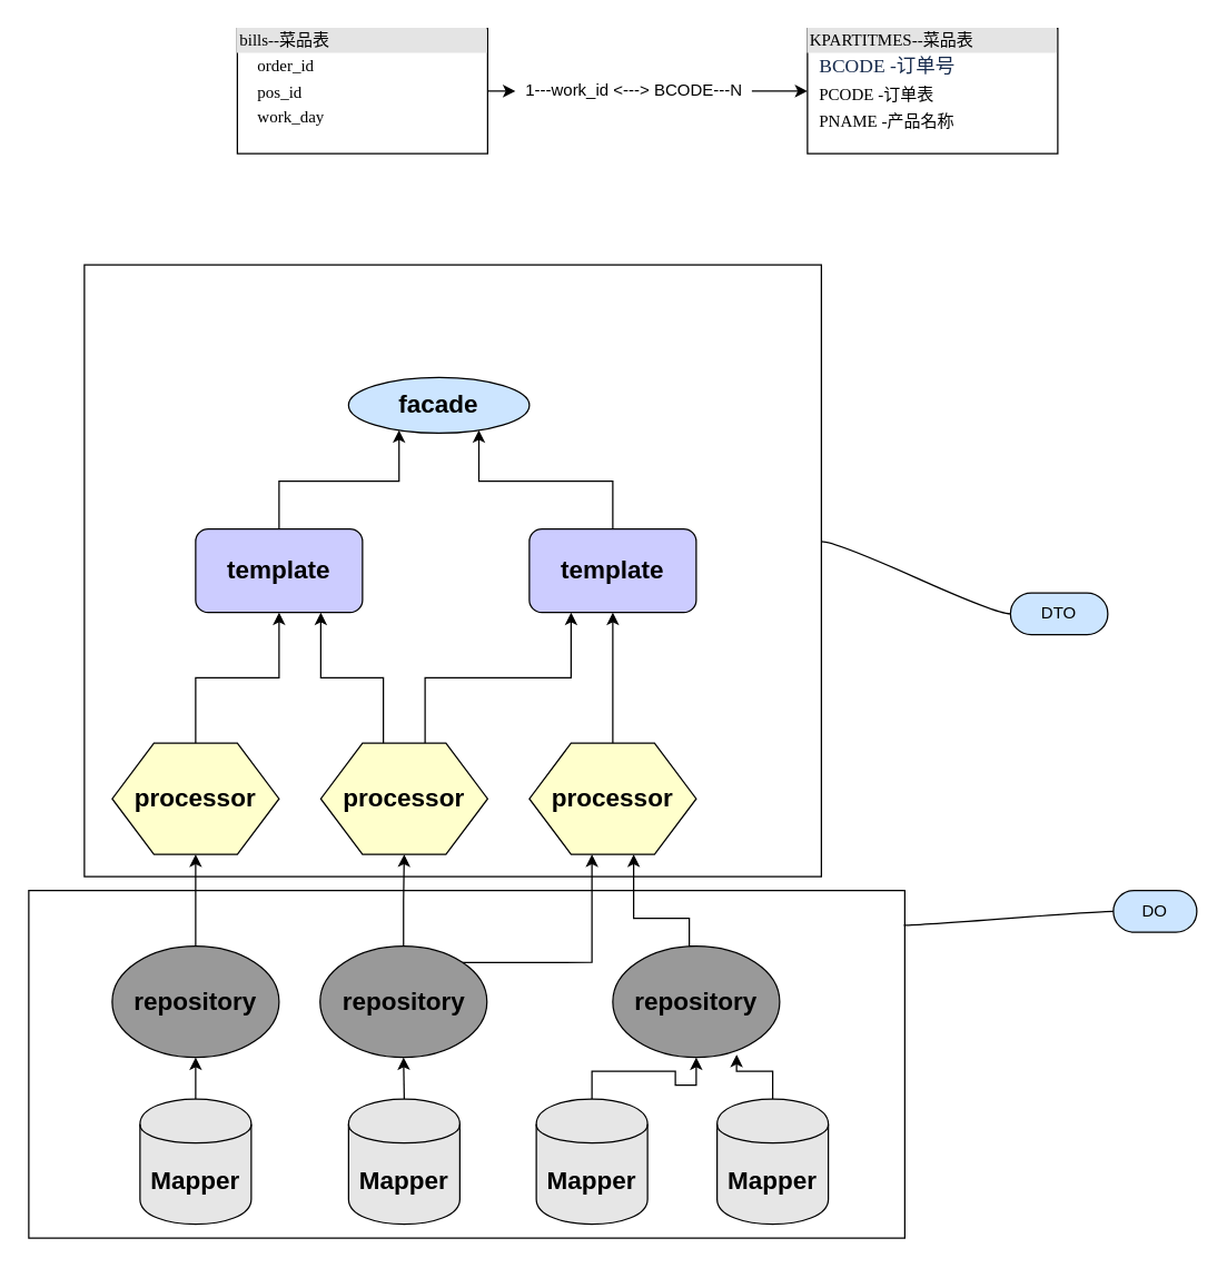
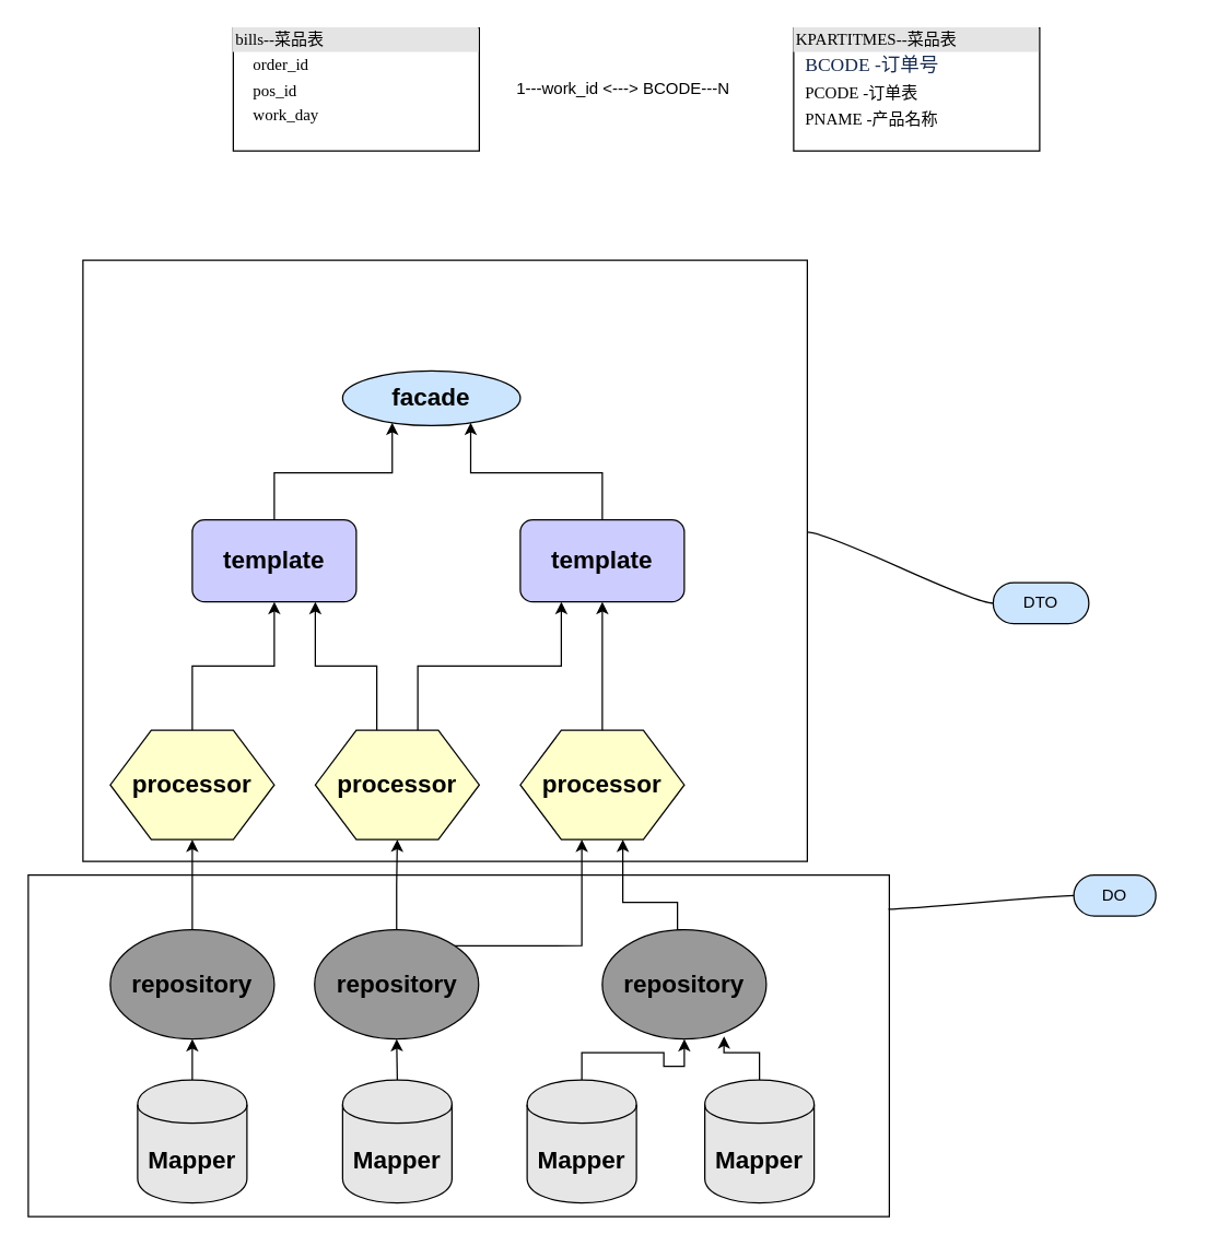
  <mxCell id="0" />
  <mxCell id="1" parent="0" />
  <mxCell id="2" value="" style="rounded=0;whiteSpace=wrap;html=1;fillColor=#FFFFFF;" parent="1" vertex="1"><mxGeometry x="60" y="190" width="530" height="440" as="geometry" /></mxCell>
  <mxCell id="3" value="" style="rounded=0;whiteSpace=wrap;html=1;fillColor=#FFFFFF;" parent="1" vertex="1"><mxGeometry x="20" y="640" width="630" height="250" as="geometry" /></mxCell>
- <mxCell id="4" style="edgeStyle=orthogonalEdgeStyle;rounded=0;orthogonalLoop=1;jettySize=auto;html=1;exitX=1;exitY=0.5;exitDx=0;exitDy=0;entryX=0;entryY=0.5;entryDx=0;entryDy=0;" parent="1" source="7" target="6" edge="1"><mxGeometry relative="1" as="geometry" /></mxCell>
  <mxCell id="5" value="&lt;div style=&quot;box-sizing: border-box ; width: 100% ; background: #e4e4e4 ; padding: 2px&quot;&gt;bills--菜品表&lt;/div&gt;&lt;table style=&quot;width: 100% ; font-size: 1em&quot; cellpadding=&quot;2&quot; cellspacing=&quot;0&quot;&gt;&lt;tbody&gt;&lt;tr&gt;&lt;td&gt;&lt;br&gt;&lt;/td&gt;&lt;td&gt;order_id&lt;/td&gt;&lt;/tr&gt;&lt;tr&gt;&lt;td&gt;&lt;br&gt;&lt;/td&gt;&lt;td&gt;pos_id&lt;/td&gt;&lt;/tr&gt;&lt;tr&gt;&lt;td&gt;&lt;/td&gt;&lt;td&gt;work_day&lt;/td&gt;&lt;/tr&gt;&lt;/tbody&gt;&lt;/table&gt;" style="verticalAlign=top;align=left;overflow=fill;html=1;rounded=0;shadow=0;comic=0;labelBackgroundColor=none;strokeWidth=1;fontFamily=Verdana;fontSize=12" parent="1" vertex="1"><mxGeometry x="170" y="20" width="180" height="90" as="geometry" /></mxCell>
  <mxCell id="6" value="&lt;div style=&quot;box-sizing: border-box ; width: 100% ; background: #e4e4e4 ; padding: 2px&quot;&gt;KPARTITMES--菜品表&lt;/div&gt;&lt;table style=&quot;width: 100% ; font-size: 1em&quot; cellpadding=&quot;2&quot; cellspacing=&quot;0&quot;&gt;&lt;tbody&gt;&lt;tr&gt;&lt;td&gt;&lt;br&gt;&lt;/td&gt;&lt;td&gt;&lt;span style=&quot;color: rgb(23 , 43 , 77) ; font-family: , &amp;#34;blinkmacsystemfont&amp;#34; , &amp;#34;segoe ui&amp;#34; , &amp;#34;roboto&amp;#34; , &amp;#34;oxygen&amp;#34; , &amp;#34;ubuntu&amp;#34; , &amp;#34;fira sans&amp;#34; , &amp;#34;droid sans&amp;#34; , &amp;#34;helvetica neue&amp;#34; , sans-serif ; font-size: 14px ; white-space: normal ; background-color: rgb(255 , 255 , 255)&quot;&gt;BCODE -订单号&lt;/span&gt;&lt;br&gt;&lt;/td&gt;&lt;/tr&gt;&lt;tr&gt;&lt;td&gt;&lt;br&gt;&lt;/td&gt;&lt;td&gt;PCODE -订单表&lt;/td&gt;&lt;/tr&gt;&lt;tr&gt;&lt;td&gt;&lt;/td&gt;&lt;td&gt;PNAME -产品名称&lt;/td&gt;&lt;/tr&gt;&lt;/tbody&gt;&lt;/table&gt;" style="verticalAlign=top;align=left;overflow=fill;html=1;rounded=0;shadow=0;comic=0;labelBackgroundColor=none;strokeWidth=1;fontFamily=Verdana;fontSize=12" parent="1" vertex="1"><mxGeometry x="580" y="20" width="180" height="90" as="geometry" /></mxCell>
  <mxCell id="7" value="1---work_id &amp;lt;---&amp;gt; BCODE---N" style="text;html=1;align=center;verticalAlign=middle;resizable=0;points=[];;autosize=1;" parent="1" vertex="1"><mxGeometry x="370" y="55" width="170" height="20" as="geometry" /></mxCell>
- <mxCell id="8" style="edgeStyle=orthogonalEdgeStyle;rounded=0;orthogonalLoop=1;jettySize=auto;html=1;exitX=1;exitY=0.5;exitDx=0;exitDy=0;entryX=0;entryY=0.5;entryDx=0;entryDy=0;" parent="1" source="5" target="7" edge="1"><mxGeometry relative="1" as="geometry"><mxPoint x="350" y="65" as="sourcePoint" /><mxPoint x="580" y="65" as="targetPoint" /></mxGeometry></mxCell>
  <mxCell id="9" value="&lt;font style=&quot;font-size: 18px&quot;&gt;&lt;b&gt;facade&lt;/b&gt;&lt;/font&gt;" style="ellipse;whiteSpace=wrap;html=1;fillColor=#CCE5FF;" parent="1" vertex="1"><mxGeometry x="250" y="271" width="130" height="40" as="geometry" /></mxCell>
  <mxCell id="10" style="edgeStyle=orthogonalEdgeStyle;rounded=0;orthogonalLoop=1;jettySize=auto;html=1;exitX=0.5;exitY=0;exitDx=0;exitDy=0;entryX=0.25;entryY=1;entryDx=0;entryDy=0;" parent="1" source="11" target="9" edge="1"><mxGeometry relative="1" as="geometry" /></mxCell>
  <mxCell id="11" value="&lt;font style=&quot;font-size: 18px&quot;&gt;&lt;b&gt;template&lt;/b&gt;&lt;/font&gt;" style="rounded=1;whiteSpace=wrap;html=1;fillColor=#CCCCFF;" parent="1" vertex="1"><mxGeometry x="140" y="380" width="120" height="60" as="geometry" /></mxCell>
  <mxCell id="12" style="edgeStyle=orthogonalEdgeStyle;rounded=0;orthogonalLoop=1;jettySize=auto;html=1;exitX=0.5;exitY=0;exitDx=0;exitDy=0;entryX=0.75;entryY=1;entryDx=0;entryDy=0;" parent="1" source="13" target="9" edge="1"><mxGeometry relative="1" as="geometry" /></mxCell>
  <mxCell id="13" value="&lt;font style=&quot;font-size: 18px&quot;&gt;&lt;b&gt;template&lt;/b&gt;&lt;/font&gt;" style="rounded=1;whiteSpace=wrap;html=1;fillColor=#CCCCFF;" parent="1" vertex="1"><mxGeometry x="380" y="380" width="120" height="60" as="geometry" /></mxCell>
  <mxCell id="14" style="edgeStyle=orthogonalEdgeStyle;rounded=0;orthogonalLoop=1;jettySize=auto;html=1;exitX=0.5;exitY=0;exitDx=0;exitDy=0;entryX=0.5;entryY=1;entryDx=0;entryDy=0;" parent="1" source="15" target="11" edge="1"><mxGeometry relative="1" as="geometry" /></mxCell>
  <mxCell id="15" value="&lt;font style=&quot;font-size: 18px&quot;&gt;&lt;b&gt;processor&lt;/b&gt;&lt;/font&gt;" style="shape=hexagon;perimeter=hexagonPerimeter2;whiteSpace=wrap;html=1;fillColor=#FFFFCC;" parent="1" vertex="1"><mxGeometry x="80" y="534" width="120" height="80" as="geometry" /></mxCell>
  <mxCell id="16" style="edgeStyle=orthogonalEdgeStyle;rounded=0;orthogonalLoop=1;jettySize=auto;html=1;exitX=0.625;exitY=0;exitDx=0;exitDy=0;entryX=0.25;entryY=1;entryDx=0;entryDy=0;" parent="1" source="18" target="13" edge="1"><mxGeometry relative="1" as="geometry" /></mxCell>
  <mxCell id="17" style="edgeStyle=orthogonalEdgeStyle;rounded=0;orthogonalLoop=1;jettySize=auto;html=1;exitX=0.375;exitY=0;exitDx=0;exitDy=0;entryX=0.75;entryY=1;entryDx=0;entryDy=0;" parent="1" source="18" target="11" edge="1"><mxGeometry relative="1" as="geometry" /></mxCell>
  <mxCell id="18" value="&lt;b style=&quot;font-size: 18px ; white-space: normal&quot;&gt;processor&lt;/b&gt;" style="shape=hexagon;perimeter=hexagonPerimeter2;whiteSpace=wrap;html=1;fillColor=#FFFFCC;" parent="1" vertex="1"><mxGeometry x="230" y="534" width="120" height="80" as="geometry" /></mxCell>
  <mxCell id="19" style="edgeStyle=orthogonalEdgeStyle;rounded=0;orthogonalLoop=1;jettySize=auto;html=1;exitX=0.5;exitY=0;exitDx=0;exitDy=0;entryX=0.5;entryY=1;entryDx=0;entryDy=0;" parent="1" source="20" target="13" edge="1"><mxGeometry relative="1" as="geometry" /></mxCell>
  <mxCell id="20" value="&lt;b style=&quot;font-size: 18px ; white-space: normal&quot;&gt;processor&lt;/b&gt;" style="shape=hexagon;perimeter=hexagonPerimeter2;whiteSpace=wrap;html=1;fillColor=#FFFFCC;" parent="1" vertex="1"><mxGeometry x="380" y="534" width="120" height="80" as="geometry" /></mxCell>
  <mxCell id="21" style="edgeStyle=orthogonalEdgeStyle;rounded=0;orthogonalLoop=1;jettySize=auto;html=1;exitX=0.5;exitY=0;exitDx=0;exitDy=0;entryX=0.5;entryY=1;entryDx=0;entryDy=0;" edge="1" parent="1" source="22" target="34"><mxGeometry relative="1" as="geometry" /></mxCell>
  <mxCell id="22" value="&lt;font style=&quot;font-size: 18px&quot;&gt;&lt;b&gt;Mapper&lt;/b&gt;&lt;/font&gt;" style="shape=cylinder;whiteSpace=wrap;html=1;boundedLbl=1;backgroundOutline=1;fillColor=#E6E6E6;" parent="1" vertex="1"><mxGeometry x="100" y="790" width="80" height="90" as="geometry" /></mxCell>
  <mxCell id="23" style="edgeStyle=orthogonalEdgeStyle;rounded=0;orthogonalLoop=1;jettySize=auto;html=1;exitX=0.5;exitY=0;exitDx=0;exitDy=0;entryX=0.5;entryY=1;entryDx=0;entryDy=0;" edge="1" parent="1" source="24" target="37"><mxGeometry relative="1" as="geometry" /></mxCell>
  <mxCell id="24" value="&lt;font style=&quot;font-size: 18px&quot;&gt;&lt;b&gt;Mapper&lt;/b&gt;&lt;/font&gt;" style="shape=cylinder;whiteSpace=wrap;html=1;boundedLbl=1;backgroundOutline=1;fillColor=#E6E6E6;" parent="1" vertex="1"><mxGeometry x="250" y="790" width="80" height="90" as="geometry" /></mxCell>
  <mxCell id="25" style="edgeStyle=orthogonalEdgeStyle;rounded=0;orthogonalLoop=1;jettySize=auto;html=1;exitX=0.5;exitY=0;exitDx=0;exitDy=0;entryX=0.5;entryY=1;entryDx=0;entryDy=0;" edge="1" parent="1" source="26" target="39"><mxGeometry relative="1" as="geometry" /></mxCell>
  <mxCell id="26" value="&lt;font style=&quot;font-size: 18px&quot;&gt;&lt;b&gt;Mapper&lt;/b&gt;&lt;/font&gt;" style="shape=cylinder;whiteSpace=wrap;html=1;boundedLbl=1;backgroundOutline=1;fillColor=#E6E6E6;" parent="1" vertex="1"><mxGeometry x="385" y="790" width="80" height="90" as="geometry" /></mxCell>
  <mxCell id="27" style="edgeStyle=orthogonalEdgeStyle;rounded=0;orthogonalLoop=1;jettySize=auto;html=1;exitX=0.5;exitY=0;exitDx=0;exitDy=0;entryX=0.742;entryY=0.975;entryDx=0;entryDy=0;entryPerimeter=0;" edge="1" parent="1" source="28" target="39"><mxGeometry relative="1" as="geometry" /></mxCell>
  <mxCell id="28" value="&lt;font style=&quot;font-size: 18px&quot;&gt;&lt;b&gt;Mapper&lt;/b&gt;&lt;/font&gt;" style="shape=cylinder;whiteSpace=wrap;html=1;boundedLbl=1;backgroundOutline=1;fillColor=#E6E6E6;" parent="1" vertex="1"><mxGeometry x="515" y="790" width="80" height="90" as="geometry" /></mxCell>
- <mxCell id="29" value="DO" style="whiteSpace=wrap;html=1;rounded=1;arcSize=50;align=center;verticalAlign=middle;container=1;recursiveResize=0;strokeWidth=1;autosize=1;spacing=4;treeFolding=1;treeMoving=1;fillColor=#CCE5FF;" parent="1" vertex="1"><mxGeometry x="800" y="640" width="60" height="30" as="geometry" /></mxCell>
+ <mxCell id="29" value="DO" style="whiteSpace=wrap;html=1;rounded=1;arcSize=50;align=center;verticalAlign=middle;container=1;recursiveResize=0;strokeWidth=1;autosize=1;spacing=4;treeFolding=1;treeMoving=1;fillColor=#CCE5FF;" parent="1" vertex="1"><mxGeometry x="785" y="640" width="60" height="30" as="geometry" /></mxCell>
  <mxCell id="30" value="" style="edgeStyle=entityRelationEdgeStyle;startArrow=none;endArrow=none;segment=10;curved=1;exitX=0.999;exitY=0.1;exitDx=0;exitDy=0;exitPerimeter=0;" parent="1" source="3" target="29" edge="1"><mxGeometry relative="1" as="geometry"><mxPoint x="670" y="570" as="sourcePoint" /></mxGeometry></mxCell>
  <mxCell id="31" value="DTO" style="whiteSpace=wrap;html=1;rounded=1;arcSize=50;align=center;verticalAlign=middle;container=1;recursiveResize=0;strokeWidth=1;autosize=1;spacing=4;treeFolding=1;treeMoving=1;fillColor=#CCE5FF;" parent="1" vertex="1"><mxGeometry x="726" y="426" width="70" height="30" as="geometry" /></mxCell>
  <mxCell id="32" value="" style="edgeStyle=entityRelationEdgeStyle;startArrow=none;endArrow=none;segment=10;curved=1;exitX=0.999;exitY=0.1;exitDx=0;exitDy=0;exitPerimeter=0;" parent="1" target="31" edge="1"><mxGeometry relative="1" as="geometry"><mxPoint x="590" y="389" as="sourcePoint" /></mxGeometry></mxCell>
  <mxCell id="33" style="edgeStyle=orthogonalEdgeStyle;rounded=0;orthogonalLoop=1;jettySize=auto;html=1;exitX=0.5;exitY=0;exitDx=0;exitDy=0;entryX=0.5;entryY=1;entryDx=0;entryDy=0;" edge="1" parent="1" source="34" target="15"><mxGeometry relative="1" as="geometry" /></mxCell>
  <mxCell id="34" value="&lt;font style=&quot;font-size: 18px&quot;&gt;&lt;b&gt;repository&lt;/b&gt;&lt;/font&gt;" style="ellipse;whiteSpace=wrap;html=1;fillColor=#999999;" vertex="1" parent="1"><mxGeometry x="80" y="680" width="120" height="80" as="geometry" /></mxCell>
  <mxCell id="35" style="edgeStyle=orthogonalEdgeStyle;rounded=0;orthogonalLoop=1;jettySize=auto;html=1;exitX=0.5;exitY=0;exitDx=0;exitDy=0;entryX=0.5;entryY=1;entryDx=0;entryDy=0;" edge="1" parent="1" source="37" target="18"><mxGeometry relative="1" as="geometry" /></mxCell>
  <mxCell id="36" style="edgeStyle=orthogonalEdgeStyle;rounded=0;orthogonalLoop=1;jettySize=auto;html=1;exitX=1;exitY=0;exitDx=0;exitDy=0;entryX=0.375;entryY=1;entryDx=0;entryDy=0;" edge="1" parent="1" source="37" target="20"><mxGeometry relative="1" as="geometry" /></mxCell>
  <mxCell id="37" value="&lt;font style=&quot;font-size: 18px&quot;&gt;&lt;b&gt;repository&lt;/b&gt;&lt;/font&gt;" style="ellipse;whiteSpace=wrap;html=1;fillColor=#999999;" vertex="1" parent="1"><mxGeometry x="229.5" y="680" width="120" height="80" as="geometry" /></mxCell>
  <mxCell id="38" style="edgeStyle=orthogonalEdgeStyle;rounded=0;orthogonalLoop=1;jettySize=auto;html=1;exitX=0.5;exitY=0;exitDx=0;exitDy=0;entryX=0.625;entryY=1;entryDx=0;entryDy=0;" edge="1" parent="1" source="39" target="20"><mxGeometry relative="1" as="geometry"><Array as="points"><mxPoint x="495" y="660" /><mxPoint x="455" y="660" /></Array></mxGeometry></mxCell>
  <mxCell id="39" value="&lt;font style=&quot;font-size: 18px&quot;&gt;&lt;b&gt;repository&lt;/b&gt;&lt;/font&gt;" style="ellipse;whiteSpace=wrap;html=1;fillColor=#999999;" vertex="1" parent="1"><mxGeometry x="440" y="680" width="120" height="80" as="geometry" /></mxCell>
